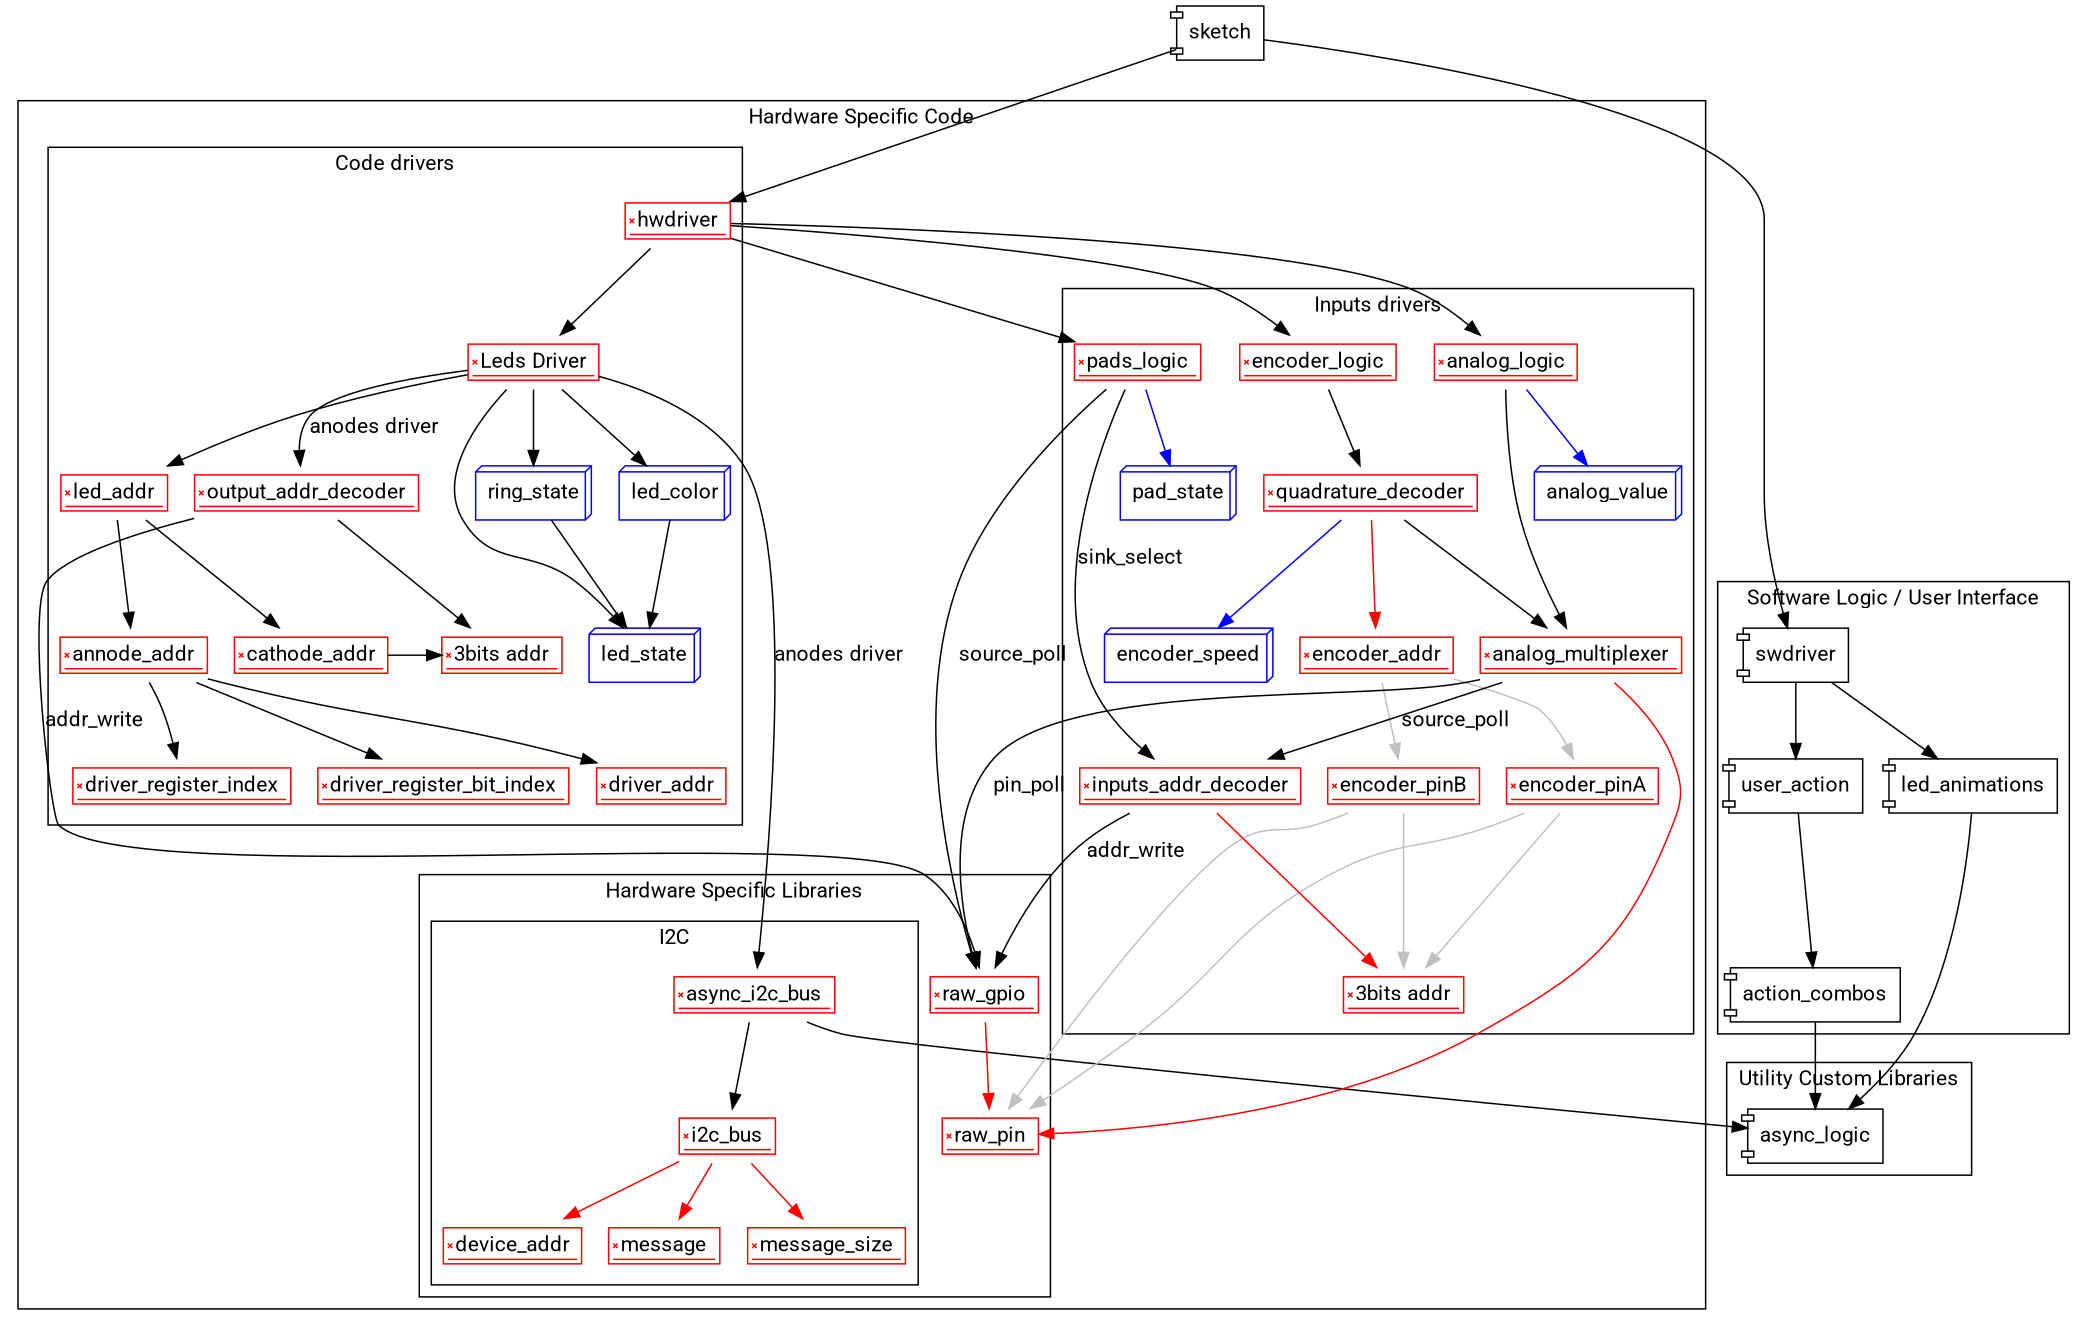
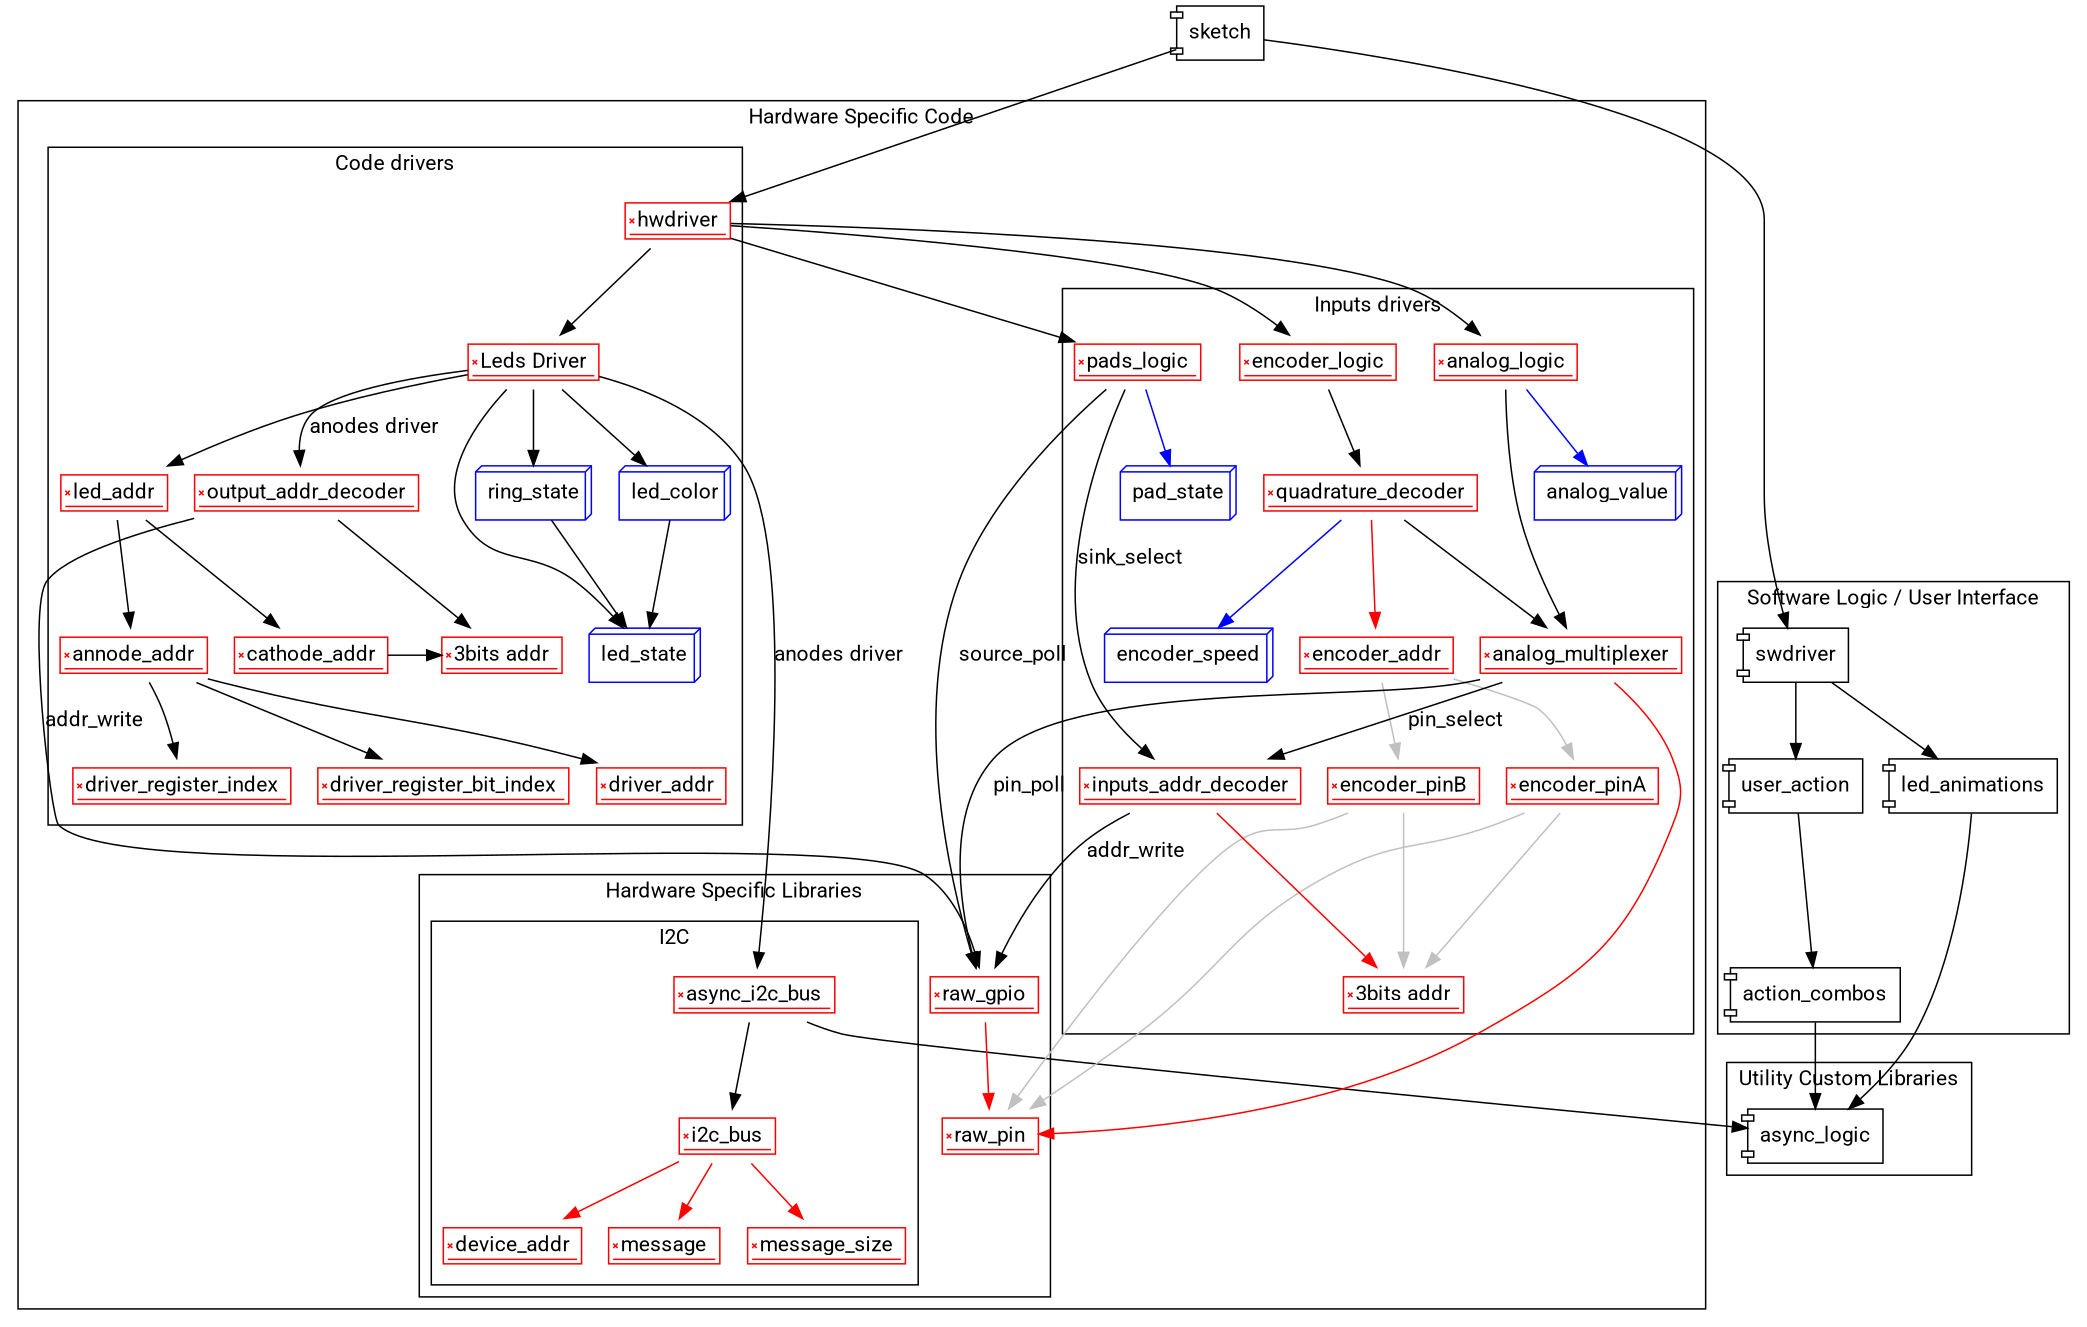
  digraph {
    fontname=Roboto
    node [color=red fontname=Roboto shape=signature]
    edge [fontname=Roboto labeldistance=1.0]
    device_addr
    message
    message_size
    i2c_bus
    async_i2c_bus
    raw_pin
    raw_gpio
    cathode_addr
    annode_addr
    n10 [label="3bits addr"]
    n11 [label="Leds Driver"]
    hwdriver
    led_addr
    output_addr_decoder
    led_state [color=blue shape=box3d]
    led_color [color=blue shape=box3d]
    ring_state [color=blue shape=box3d]
    driver_addr
    driver_register_index
    driver_register_bit_index
    pads_logic
    encoder_logic
    analog_logic
    encoder_pinA
    encoder_pinB
    n26 [label="3bits addr"]
    pad_state [color=blue shape=box3d]
    analog_value [color=blue shape=box3d]
    encoder_speed [color=blue shape=box3d]
    quadrature_decoder
    encoder_addr
    analog_multiplexer
    inputs_addr_decoder
    async_logic [shape=component color=""]
    swdriver [shape=component color=""]
    led_animations [shape=component color=""]
    user_action [shape=component color=""]
    action_combos [shape=component color=""]
    sketch [shape=component color=""]
    subgraph cluster_1 {
      label="Hardware Specific Code"
      subgraph cluster_2 {
        label="Hardware Specific Libraries"
        raw_pin
        raw_gpio
        subgraph cluster_3 {
          label=I2C
          i2c_bus
          async_i2c_bus
          subgraph sub_4 {
            label=I2C
            rank=same
            device_addr
            message
            message_size
          }
        }
      }
      subgraph cluster_5 {
        label="Code drivers"
        n11
        hwdriver
        led_addr
        output_addr_decoder
        led_state
        led_color
        ring_state
        driver_addr
        driver_register_index
        driver_register_bit_index
        subgraph sub_6 {
          label="Outputs drivers"
          rank=same
          cathode_addr
          annode_addr
          n10
        }
      }
      subgraph cluster_7 {
        label="Inputs drivers"
        pad_state
        analog_value
        encoder_speed
        quadrature_decoder
        encoder_addr
        analog_multiplexer
        inputs_addr_decoder
        subgraph sub_8 {
          label="Inputs drivers"
          rank=same
          pads_logic
          encoder_logic
          analog_logic
        }
        subgraph sub_9 {
          label="Inputs drivers"
          rank=same
          encoder_pinA
          encoder_pinB
        }
        subgraph sub_10 {
          label="Inputs drivers"
          rank=same
          n26
        }
      }
    }
    subgraph cluster_11 {
      label="Utility Custom Libraries"
      async_logic
    }
    subgraph cluster_12 {
      label="Software Logic / User Interface"
      swdriver
      led_animations
      user_action
      action_combos
    }
    i2c_bus -> device_addr [color=red]
    i2c_bus -> message [color=red]
    i2c_bus -> message_size [color=red]
    async_i2c_bus -> i2c_bus
    async_i2c_bus -> async_logic
    raw_gpio -> raw_pin [color=red]
    cathode_addr -> n10
    annode_addr -> driver_addr
    annode_addr -> driver_register_index
    annode_addr -> driver_register_bit_index
    n11 -> async_i2c_bus [label="anodes driver"]
    n11 -> led_addr
    n11 -> output_addr_decoder [label="anodes driver"]
    n11 -> led_state
    n11 -> led_color
    n11 -> ring_state
    hwdriver -> n11
    hwdriver -> pads_logic
    hwdriver -> encoder_logic
    hwdriver -> analog_logic
    led_addr -> cathode_addr
    led_addr -> annode_addr
    output_addr_decoder -> raw_gpio [label=addr_write]
    output_addr_decoder -> n10
    led_color -> led_state
    ring_state -> led_state
    pads_logic -> raw_gpio [label=source_poll]
    pads_logic -> pad_state [color=blue]
    pads_logic -> inputs_addr_decoder [label=sink_select]
    encoder_logic -> quadrature_decoder
    analog_logic -> analog_value [color=blue]
    analog_logic -> analog_multiplexer
    encoder_pinA -> raw_pin [color=gray]
    encoder_pinA -> n26 [color=gray]
    encoder_pinB -> raw_pin [color=gray]
    encoder_pinB -> n26 [color=gray]
    quadrature_decoder -> encoder_speed [color=blue]
    quadrature_decoder -> encoder_addr [color=red]
    quadrature_decoder -> analog_multiplexer
    encoder_addr -> encoder_pinA [color=gray]
    encoder_addr -> encoder_pinB [color=gray]
    analog_multiplexer -> raw_pin [color=red]
    analog_multiplexer -> raw_gpio [label=pin_poll]
-   analog_multiplexer -> inputs_addr_decoder [label=source_poll]
+   analog_multiplexer -> inputs_addr_decoder [label=pin_select]
    inputs_addr_decoder -> raw_gpio [label=addr_write]
    inputs_addr_decoder -> n26 [color=red]
    swdriver -> led_animations
    swdriver -> user_action
    led_animations -> async_logic
    user_action -> action_combos
    action_combos -> async_logic
    sketch -> hwdriver
    sketch -> swdriver
  }
